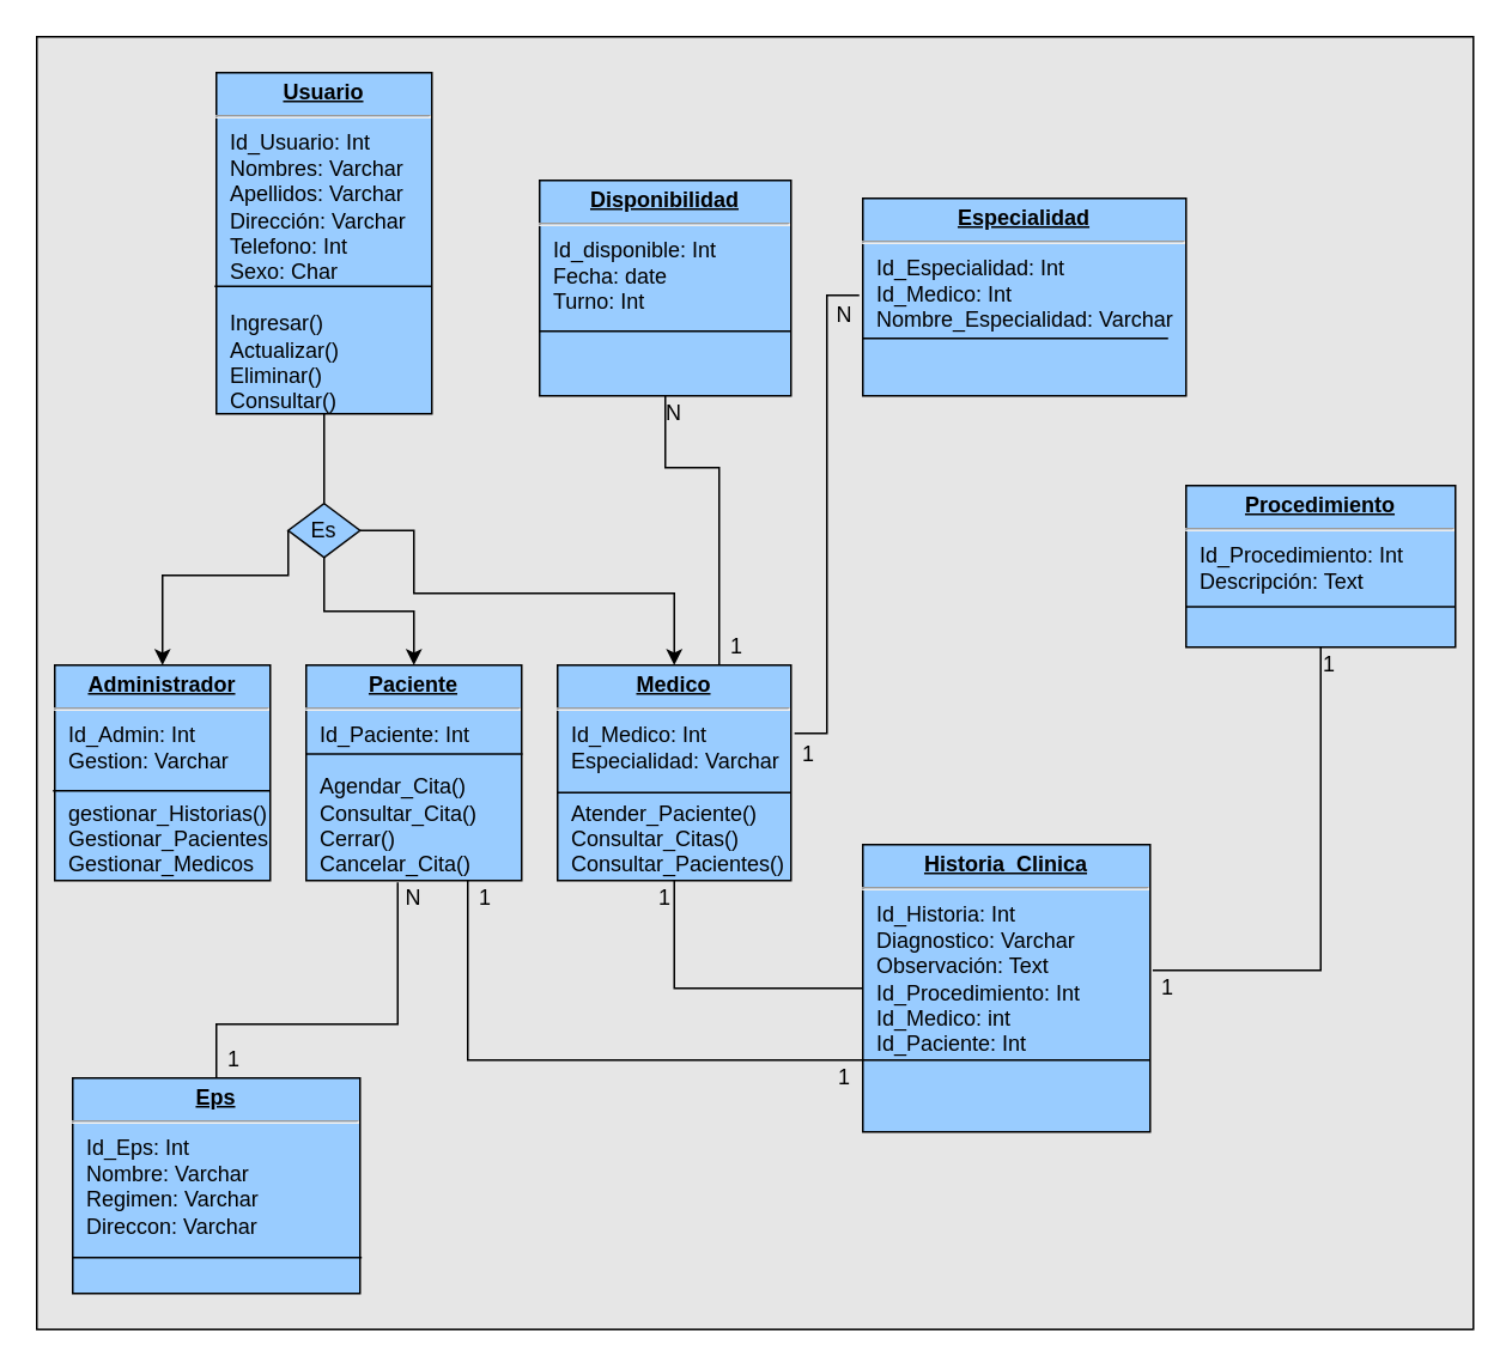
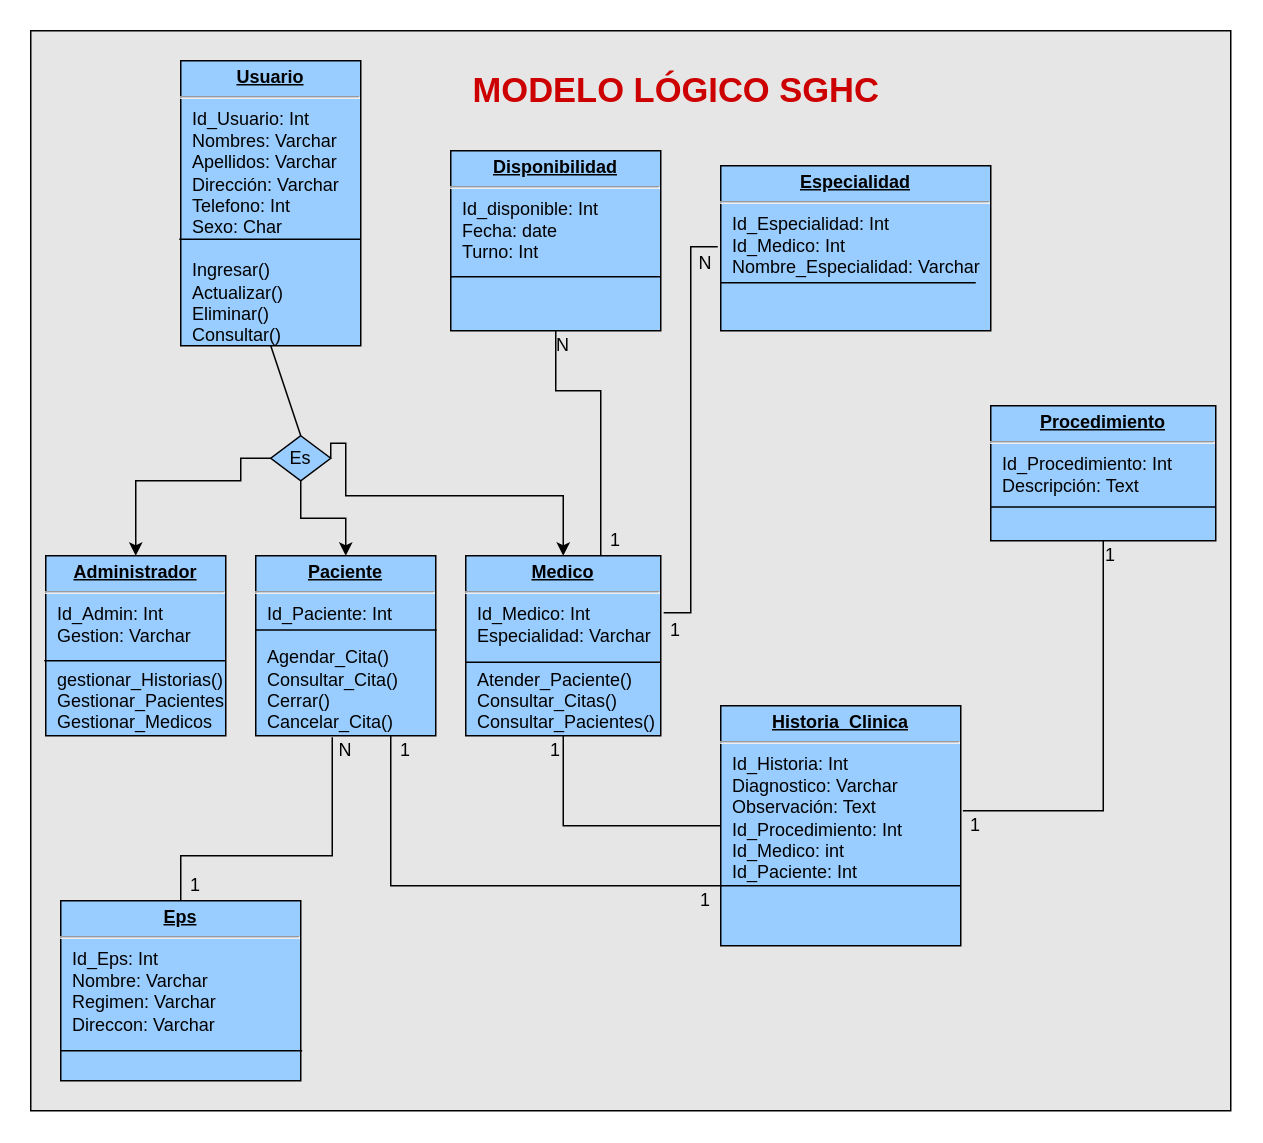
  <mxCell id="0" />
  <mxCell id="1" parent="0" />
  <mxCell id="2" value="" style="rounded=0;whiteSpace=wrap;html=1;fillColor=#E6E6E6;" vertex="1" parent="1"><mxGeometry x="20" y="20" width="800" height="720" as="geometry" /></mxCell>
  <mxCell id="3" value="&lt;p style=&quot;margin: 0px ; margin-top: 4px ; text-align: center ; text-decoration: underline&quot;&gt;&lt;b&gt;Usuario&lt;/b&gt;&lt;/p&gt;&lt;hr&gt;&lt;p style=&quot;margin: 0px ; margin-left: 8px&quot;&gt;Id_Usuario: Int&lt;br&gt;Nombres: Varchar&lt;br&gt;Apellidos: Varchar&lt;/p&gt;&lt;p style=&quot;margin: 0px ; margin-left: 8px&quot;&gt;Dirección: Varchar&lt;/p&gt;&lt;p style=&quot;margin: 0px ; margin-left: 8px&quot;&gt;Telefono: Int&lt;/p&gt;&lt;p style=&quot;margin: 0px ; margin-left: 8px&quot;&gt;Sexo: Char&lt;/p&gt;&lt;p style=&quot;margin: 0px ; margin-left: 8px&quot;&gt;&lt;br&gt;&lt;/p&gt;&lt;p style=&quot;margin: 0px ; margin-left: 8px&quot;&gt;Ingresar()&lt;/p&gt;&lt;p style=&quot;margin: 0px ; margin-left: 8px&quot;&gt;Actualizar()&lt;/p&gt;&lt;p style=&quot;margin: 0px ; margin-left: 8px&quot;&gt;Eliminar()&lt;/p&gt;&lt;p style=&quot;margin: 0px ; margin-left: 8px&quot;&gt;Consultar()&lt;/p&gt;" style="verticalAlign=top;align=left;overflow=fill;fontSize=12;fontFamily=Helvetica;html=1;fillColor=#99CCFF;" vertex="1" parent="1"><mxGeometry x="120" y="40" width="120" height="190" as="geometry" /></mxCell>
  <mxCell id="4" value="&lt;p style=&quot;margin: 0px ; margin-top: 4px ; text-align: center ; text-decoration: underline&quot;&gt;&lt;b&gt;Disponibilidad&lt;/b&gt;&lt;/p&gt;&lt;hr&gt;&lt;p style=&quot;margin: 0px ; margin-left: 8px&quot;&gt;Id_disponible: Int&lt;/p&gt;&lt;p style=&quot;margin: 0px ; margin-left: 8px&quot;&gt;Fecha: date&lt;br&gt;Turno: Int&lt;/p&gt;" style="verticalAlign=top;align=left;overflow=fill;fontSize=12;fontFamily=Helvetica;html=1;fillColor=#99CCFF;" vertex="1" parent="1"><mxGeometry x="300" y="100" width="140" height="120" as="geometry" /></mxCell>
  <mxCell id="5" value="&lt;p style=&quot;margin: 0px ; margin-top: 4px ; text-align: center ; text-decoration: underline&quot;&gt;&lt;b&gt;Administrador&lt;/b&gt;&lt;/p&gt;&lt;hr&gt;&lt;p style=&quot;margin: 0px ; margin-left: 8px&quot;&gt;Id_Admin: Int&lt;/p&gt;&lt;p style=&quot;margin: 0px ; margin-left: 8px&quot;&gt;Gestion: Varchar&lt;/p&gt;&lt;p style=&quot;margin: 0px ; margin-left: 8px&quot;&gt;&lt;br&gt;&lt;/p&gt;&lt;p style=&quot;margin: 0px ; margin-left: 8px&quot;&gt;gestionar_Historias()&lt;/p&gt;&lt;p style=&quot;margin: 0px ; margin-left: 8px&quot;&gt;Gestionar_Pacientes&lt;/p&gt;&lt;p style=&quot;margin: 0px ; margin-left: 8px&quot;&gt;Gestionar_Medicos&lt;/p&gt;" style="verticalAlign=top;align=left;overflow=fill;fontSize=12;fontFamily=Helvetica;html=1;fillColor=#99CCFF;" vertex="1" parent="1"><mxGeometry x="30" y="370" width="120" height="120" as="geometry" /></mxCell>
  <mxCell id="6" value="&lt;p style=&quot;margin: 0px ; margin-top: 4px ; text-align: center ; text-decoration: underline&quot;&gt;&lt;b&gt;Paciente&lt;/b&gt;&lt;/p&gt;&lt;hr&gt;&lt;p style=&quot;margin: 0px ; margin-left: 8px&quot;&gt;Id_Paciente: Int&lt;/p&gt;&lt;p style=&quot;margin: 0px ; margin-left: 8px&quot;&gt;&lt;br&gt;&lt;/p&gt;&lt;p style=&quot;margin: 0px ; margin-left: 8px&quot;&gt;Agendar_Cita()&lt;/p&gt;&lt;p style=&quot;margin: 0px ; margin-left: 8px&quot;&gt;Consultar_Cita()&lt;/p&gt;&lt;p style=&quot;margin: 0px ; margin-left: 8px&quot;&gt;Cerrar()&lt;/p&gt;&lt;p style=&quot;margin: 0px ; margin-left: 8px&quot;&gt;Cancelar_Cita()&lt;/p&gt;" style="verticalAlign=top;align=left;overflow=fill;fontSize=12;fontFamily=Helvetica;html=1;fillColor=#99CCFF;" vertex="1" parent="1"><mxGeometry x="170" y="370" width="120" height="120" as="geometry" /></mxCell>
  <mxCell id="7" value="&lt;p style=&quot;margin: 0px ; margin-top: 4px ; text-align: center ; text-decoration: underline&quot;&gt;&lt;b&gt;Medico&lt;/b&gt;&lt;/p&gt;&lt;hr&gt;&lt;p style=&quot;margin: 0px ; margin-left: 8px&quot;&gt;Id_Medico: Int&lt;/p&gt;&lt;p style=&quot;margin: 0px ; margin-left: 8px&quot;&gt;Especialidad: Varchar&lt;/p&gt;&lt;p style=&quot;margin: 0px ; margin-left: 8px&quot;&gt;&lt;br&gt;&lt;/p&gt;&lt;p style=&quot;margin: 0px ; margin-left: 8px&quot;&gt;Atender_Paciente()&lt;/p&gt;&lt;p style=&quot;margin: 0px ; margin-left: 8px&quot;&gt;Consultar_Citas()&lt;/p&gt;&lt;p style=&quot;margin: 0px ; margin-left: 8px&quot;&gt;Consultar_Pacientes()&lt;/p&gt;" style="verticalAlign=top;align=left;overflow=fill;fontSize=12;fontFamily=Helvetica;html=1;fillColor=#99CCFF;" vertex="1" parent="1"><mxGeometry x="310" y="370" width="130" height="120" as="geometry" /></mxCell>
  <mxCell id="8" value="&lt;p style=&quot;margin: 0px ; margin-top: 4px ; text-align: center ; text-decoration: underline&quot;&gt;&lt;b&gt;Especialidad&lt;/b&gt;&lt;/p&gt;&lt;hr&gt;&lt;p style=&quot;margin: 0px ; margin-left: 8px&quot;&gt;Id_Especialidad: Int&lt;/p&gt;&lt;p style=&quot;margin: 0px ; margin-left: 8px&quot;&gt;Id_Medico: Int&lt;/p&gt;&lt;p style=&quot;margin: 0px ; margin-left: 8px&quot;&gt;Nombre_Especialidad: Varchar&lt;/p&gt;&lt;span style=&quot;color: rgba(0 , 0 , 0 , 0) ; font-family: monospace ; font-size: 0px&quot;&gt;%3CmxGraphModel%3E%3Croot%3E%3CmxCell%20id%3D%220%22%2F%3E%3CmxCell%20id%3D%221%22%20parent%3D%220%22%2F%3E%3CmxCell%20id%3D%222%22%20value%3D%22%26lt%3Bp%20style%3D%26quot%3Bmargin%3A%200px%20%3B%20margin-top%3A%204px%20%3B%20text-align%3A%20center%20%3B%20text-decoration%3A%20underline%26quot%3B%26gt%3B%26lt%3Bb%26gt%3BMedico%26lt%3B%2Fb%26gt%3B%26lt%3B%2Fp%26gt%3B%26lt%3Bhr%26gt%3B%26lt%3Bp%20style%3D%26quot%3Bmargin%3A%200px%20%3B%20margin-left%3A%208px%26quot%3B%26gt%3BId_Medico%3A%20Integer%26lt%3B%2Fp%26gt%3B%26lt%3Bp%20style%3D%26quot%3Bmargin%3A%200px%20%3B%20margin-left%3A%208px%26quot%3B%26gt%3BEspecialidad%3A%20String%26lt%3B%2Fp%26gt%3B%26lt%3Bp%20style%3D%26quot%3Bmargin%3A%200px%20%3B%20margin-left%3A%208px%26quot%3B%26gt%3B%26lt%3Bbr%26gt%3B%26lt%3B%2Fp%26gt%3B%26lt%3Bp%20style%3D%26quot%3Bmargin%3A%200px%20%3B%20margin-left%3A%208px%26quot%3B%26gt%3BAtender_Paciente()%26lt%3B%2Fp%26gt%3B%26lt%3Bp%20style%3D%26quot%3Bmargin%3A%200px%20%3B%20margin-left%3A%208px%26quot%3B%26gt%3BConsultar_Citas()%26lt%3B%2Fp%26gt%3B%26lt%3Bp%20style%3D%26quot%3Bmargin%3A%200px%20%3B%20margin-left%3A%208px%26quot%3B%26gt%3BConsultar_Pacientes()%26lt%3B%2Fp%26gt%3B%22%20style%3D%22verticalAlign%3Dtop%3Balign%3Dleft%3Boverflow%3Dfill%3BfontSize%3D12%3BfontFamily%3DHelvetica%3Bhtml%3D1%3B%22%20vertex%3D%221%22%20parent%3D%221%22%3E%3CmxGeometry%20x%3D%22450%22%20y%3D%22570%22%20width%3D%22160%22%20height%3D%22120%22%20as%3D%22geometry%22%2F%3E%3C%2FmxCell%3E%3C%2Froot%3E%3C%2FmxGraphModel%3E&lt;/span&gt;" style="verticalAlign=top;align=left;overflow=fill;fontSize=12;fontFamily=Helvetica;html=1;fillColor=#99CCFF;" vertex="1" parent="1"><mxGeometry x="480" y="110" width="180" height="110" as="geometry" /></mxCell>
  <mxCell id="9" value="&lt;p style=&quot;margin: 0px ; margin-top: 4px ; text-align: center ; text-decoration: underline&quot;&gt;&lt;b&gt;Procedimiento&lt;/b&gt;&lt;/p&gt;&lt;hr&gt;&lt;p style=&quot;margin: 0px ; margin-left: 8px&quot;&gt;Id_Procedimiento: Int&lt;/p&gt;&lt;p style=&quot;margin: 0px ; margin-left: 8px&quot;&gt;Descripción: Text&lt;/p&gt;&lt;p style=&quot;margin: 0px ; margin-left: 8px&quot;&gt;&lt;br&gt;&lt;/p&gt;&lt;p style=&quot;margin: 0px ; margin-left: 8px&quot;&gt;&lt;br&gt;&lt;/p&gt;" style="verticalAlign=top;align=left;overflow=fill;fontSize=12;fontFamily=Helvetica;html=1;fillColor=#99CCFF;" vertex="1" parent="1"><mxGeometry x="660" y="270" width="150" height="90" as="geometry" /></mxCell>
  <mxCell id="10" value="&lt;p style=&quot;margin: 0px ; margin-top: 4px ; text-align: center ; text-decoration: underline&quot;&gt;&lt;b&gt;Historia_Clinica&lt;/b&gt;&lt;/p&gt;&lt;hr&gt;&lt;p style=&quot;margin: 0px ; margin-left: 8px&quot;&gt;Id_Historia: Int&lt;/p&gt;&lt;p style=&quot;margin: 0px ; margin-left: 8px&quot;&gt;Diagnostico: Varchar&lt;/p&gt;&lt;p style=&quot;margin: 0px ; margin-left: 8px&quot;&gt;Observación: Text&lt;/p&gt;&lt;p style=&quot;margin: 0px ; margin-left: 8px&quot;&gt;Id_Procedimiento: Int&lt;/p&gt;&lt;p style=&quot;margin: 0px ; margin-left: 8px&quot;&gt;Id_Medico: int&lt;/p&gt;&lt;p style=&quot;margin: 0px ; margin-left: 8px&quot;&gt;Id_Paciente: Int&lt;/p&gt;&lt;p style=&quot;margin: 0px ; margin-left: 8px&quot;&gt;&lt;br&gt;&lt;/p&gt;&lt;p style=&quot;margin: 0px ; margin-left: 8px&quot;&gt;&lt;br&gt;&lt;/p&gt;" style="verticalAlign=top;align=left;overflow=fill;fontSize=12;fontFamily=Helvetica;html=1;fillColor=#99CCFF;" vertex="1" parent="1"><mxGeometry x="480" y="470" width="160" height="160" as="geometry" /></mxCell>
  <mxCell id="11" value="&lt;p style=&quot;margin: 0px ; margin-top: 4px ; text-align: center ; text-decoration: underline&quot;&gt;&lt;b&gt;Eps&lt;/b&gt;&lt;/p&gt;&lt;hr&gt;&lt;p style=&quot;margin: 0px ; margin-left: 8px&quot;&gt;Id_Eps: Int&lt;/p&gt;&lt;p style=&quot;margin: 0px ; margin-left: 8px&quot;&gt;Nombre: Varchar&lt;/p&gt;&lt;p style=&quot;margin: 0px ; margin-left: 8px&quot;&gt;Regimen: Varchar&lt;/p&gt;&lt;p style=&quot;margin: 0px ; margin-left: 8px&quot;&gt;Direccon: Varchar&lt;/p&gt;&lt;p style=&quot;margin: 0px ; margin-left: 8px&quot;&gt;&lt;br&gt;&lt;/p&gt;" style="verticalAlign=top;align=left;overflow=fill;fontSize=12;fontFamily=Helvetica;html=1;fillColor=#99CCFF;" vertex="1" parent="1"><mxGeometry x="40" y="600" width="160" height="120" as="geometry" /></mxCell>
  <mxCell id="12" style="edgeStyle=orthogonalEdgeStyle;rounded=0;orthogonalLoop=1;jettySize=auto;html=1;exitX=0;exitY=0.5;exitDx=0;exitDy=0;entryX=0.5;entryY=0;entryDx=0;entryDy=0;" edge="1" parent="1" source="15" target="5"><mxGeometry relative="1" as="geometry"><Array as="points"><mxPoint x="160" y="320" /><mxPoint x="90" y="320" /></Array></mxGeometry></mxCell>
  <mxCell id="13" style="edgeStyle=orthogonalEdgeStyle;rounded=0;orthogonalLoop=1;jettySize=auto;html=1;exitX=0.5;exitY=1;exitDx=0;exitDy=0;entryX=0.5;entryY=0;entryDx=0;entryDy=0;" edge="1" parent="1" source="15" target="6"><mxGeometry relative="1" as="geometry" /></mxCell>
  <mxCell id="14" style="edgeStyle=orthogonalEdgeStyle;rounded=0;orthogonalLoop=1;jettySize=auto;html=1;exitX=1;exitY=0.5;exitDx=0;exitDy=0;entryX=0.5;entryY=0;entryDx=0;entryDy=0;" edge="1" parent="1" source="15" target="7"><mxGeometry relative="1" as="geometry"><Array as="points"><mxPoint x="230" y="295" /><mxPoint x="230" y="330" /><mxPoint x="375" y="330" /></Array></mxGeometry></mxCell>
- <mxCell id="15" value="Es" style="shape=rhombus;perimeter=rhombusPerimeter;whiteSpace=wrap;html=1;align=center;fillColor=#99CCFF;" vertex="1" parent="1"><mxGeometry x="160" y="280" width="40" height="30" as="geometry" /></mxCell>
+ <mxCell id="15" value="Es" style="shape=rhombus;perimeter=rhombusPerimeter;whiteSpace=wrap;html=1;align=center;fillColor=#99CCFF;" vertex="1" parent="1"><mxGeometry x="180" y="290" width="40" height="30" as="geometry" /></mxCell>
  <mxCell id="16" value="" style="endArrow=none;html=1;rounded=0;entryX=0.5;entryY=1;entryDx=0;entryDy=0;exitX=0.5;exitY=0;exitDx=0;exitDy=0;" edge="1" parent="1" source="15" target="3"><mxGeometry relative="1" as="geometry"><mxPoint x="90" y="279" as="sourcePoint" /><mxPoint x="250" y="279" as="targetPoint" /></mxGeometry></mxCell>
  <mxCell id="17" value="" style="endArrow=none;html=1;rounded=0;entryX=0.5;entryY=1;entryDx=0;entryDy=0;exitX=1.009;exitY=0.438;exitDx=0;exitDy=0;exitPerimeter=0;" edge="1" parent="1" source="10" target="9"><mxGeometry relative="1" as="geometry"><mxPoint x="780" y="480" as="sourcePoint" /><mxPoint x="780" y="430" as="targetPoint" /><Array as="points"><mxPoint x="735" y="540" /></Array></mxGeometry></mxCell>
  <mxCell id="18" value="" style="endArrow=none;html=1;rounded=0;exitX=1.015;exitY=0.317;exitDx=0;exitDy=0;exitPerimeter=0;" edge="1" parent="1" source="7"><mxGeometry relative="1" as="geometry"><mxPoint x="459" y="390" as="sourcePoint" /><mxPoint x="478" y="164" as="targetPoint" /><Array as="points"><mxPoint x="460" y="408" /><mxPoint x="460" y="164" /></Array></mxGeometry></mxCell>
  <mxCell id="19" value="" style="endArrow=none;html=1;rounded=0;exitX=0.5;exitY=0;exitDx=0;exitDy=0;entryX=0.5;entryY=1;entryDx=0;entryDy=0;" edge="1" parent="1" target="4"><mxGeometry relative="1" as="geometry"><mxPoint x="400" y="370" as="sourcePoint" /><mxPoint x="360" y="260" as="targetPoint" /><Array as="points"><mxPoint x="400" y="260" /><mxPoint x="370" y="260" /></Array></mxGeometry></mxCell>
  <mxCell id="20" value="" style="endArrow=none;html=1;rounded=0;entryX=0;entryY=0.75;entryDx=0;entryDy=0;exitX=0.75;exitY=1;exitDx=0;exitDy=0;" edge="1" parent="1" source="6" target="10"><mxGeometry relative="1" as="geometry"><mxPoint x="340" y="650" as="sourcePoint" /><mxPoint x="340" y="600" as="targetPoint" /><Array as="points"><mxPoint x="260" y="590" /></Array></mxGeometry></mxCell>
  <mxCell id="21" value="" style="endArrow=none;html=1;rounded=0;entryX=0.5;entryY=1;entryDx=0;entryDy=0;" edge="1" parent="1" source="10" target="7"><mxGeometry relative="1" as="geometry"><mxPoint x="490" y="550" as="sourcePoint" /><mxPoint x="510" y="500" as="targetPoint" /><Array as="points"><mxPoint x="375" y="550" /></Array></mxGeometry></mxCell>
  <mxCell id="22" value="" style="endArrow=none;html=1;rounded=0;entryX=0.425;entryY=1.008;entryDx=0;entryDy=0;exitX=0.5;exitY=0;exitDx=0;exitDy=0;entryPerimeter=0;" edge="1" parent="1" source="11" target="6"><mxGeometry relative="1" as="geometry"><mxPoint x="210" y="580" as="sourcePoint" /><mxPoint x="210" y="530" as="targetPoint" /><Array as="points"><mxPoint x="120" y="570" /><mxPoint x="221" y="570" /></Array></mxGeometry></mxCell>
  <mxCell id="23" value="1" style="text;html=1;strokeColor=none;fillColor=none;align=center;verticalAlign=middle;whiteSpace=wrap;rounded=0;" vertex="1" parent="1"><mxGeometry x="440" y="410" width="20" height="20" as="geometry" /></mxCell>
  <mxCell id="24" value="1" style="text;html=1;strokeColor=none;fillColor=none;align=center;verticalAlign=middle;whiteSpace=wrap;rounded=0;" vertex="1" parent="1"><mxGeometry x="460" y="590" width="20" height="20" as="geometry" /></mxCell>
  <mxCell id="25" value="1" style="text;html=1;strokeColor=none;fillColor=none;align=center;verticalAlign=middle;whiteSpace=wrap;rounded=0;" vertex="1" parent="1"><mxGeometry x="360" y="490" width="20" height="20" as="geometry" /></mxCell>
  <mxCell id="26" value="1" style="text;html=1;strokeColor=none;fillColor=none;align=center;verticalAlign=middle;whiteSpace=wrap;rounded=0;" vertex="1" parent="1"><mxGeometry x="260" y="490" width="20" height="20" as="geometry" /></mxCell>
  <mxCell id="27" value="1" style="text;html=1;strokeColor=none;fillColor=none;align=center;verticalAlign=middle;whiteSpace=wrap;rounded=0;" vertex="1" parent="1"><mxGeometry x="400" y="350" width="20" height="20" as="geometry" /></mxCell>
  <mxCell id="28" value="1" style="text;html=1;strokeColor=none;fillColor=none;align=center;verticalAlign=middle;whiteSpace=wrap;rounded=0;" vertex="1" parent="1"><mxGeometry x="640" y="540" width="20" height="20" as="geometry" /></mxCell>
  <mxCell id="29" value="1" style="text;html=1;strokeColor=none;fillColor=none;align=center;verticalAlign=middle;whiteSpace=wrap;rounded=0;" vertex="1" parent="1"><mxGeometry x="730" y="360" width="20" height="20" as="geometry" /></mxCell>
  <mxCell id="30" value="N" style="text;html=1;strokeColor=none;fillColor=none;align=center;verticalAlign=middle;whiteSpace=wrap;rounded=0;" vertex="1" parent="1"><mxGeometry x="460" y="165" width="20" height="20" as="geometry" /></mxCell>
  <mxCell id="31" value="N" style="text;html=1;strokeColor=none;fillColor=none;align=center;verticalAlign=middle;whiteSpace=wrap;rounded=0;" vertex="1" parent="1"><mxGeometry x="365" y="220" width="20" height="20" as="geometry" /></mxCell>
  <mxCell id="32" value="1" style="text;html=1;strokeColor=none;fillColor=none;align=center;verticalAlign=middle;whiteSpace=wrap;rounded=0;" vertex="1" parent="1"><mxGeometry x="120" y="580" width="20" height="20" as="geometry" /></mxCell>
  <mxCell id="33" value="N" style="text;html=1;strokeColor=none;fillColor=none;align=center;verticalAlign=middle;whiteSpace=wrap;rounded=0;" vertex="1" parent="1"><mxGeometry x="220" y="490" width="20" height="20" as="geometry" /></mxCell>
  <mxCell id="34" value="" style="endArrow=none;html=1;rounded=0;" edge="1" parent="1"><mxGeometry relative="1" as="geometry"><mxPoint x="119" y="159" as="sourcePoint" /><mxPoint x="240" y="159" as="targetPoint" /></mxGeometry></mxCell>
  <mxCell id="35" value="" style="endArrow=none;html=1;rounded=0;entryX=1;entryY=0.7;entryDx=0;entryDy=0;entryPerimeter=0;" edge="1" parent="1" target="4"><mxGeometry relative="1" as="geometry"><mxPoint x="300" y="184" as="sourcePoint" /><mxPoint x="420" y="185" as="targetPoint" /></mxGeometry></mxCell>
  <mxCell id="36" value="" style="endArrow=none;html=1;rounded=0;" edge="1" parent="1"><mxGeometry relative="1" as="geometry"><mxPoint x="480" y="188" as="sourcePoint" /><mxPoint x="650" y="188" as="targetPoint" /></mxGeometry></mxCell>
  <mxCell id="37" value="" style="endArrow=none;html=1;rounded=0;entryX=1;entryY=0.75;entryDx=0;entryDy=0;exitX=0;exitY=0.75;exitDx=0;exitDy=0;" edge="1" parent="1" source="9" target="9"><mxGeometry relative="1" as="geometry"><mxPoint x="660" y="338" as="sourcePoint" /><mxPoint x="781" y="340" as="targetPoint" /></mxGeometry></mxCell>
  <mxCell id="38" value="" style="endArrow=none;html=1;rounded=0;entryX=1;entryY=0.75;entryDx=0;entryDy=0;exitX=1;exitY=0;exitDx=0;exitDy=0;" edge="1" parent="1" source="24" target="10"><mxGeometry relative="1" as="geometry"><mxPoint x="490" y="590" as="sourcePoint" /><mxPoint x="611" y="590" as="targetPoint" /></mxGeometry></mxCell>
  <mxCell id="39" value="" style="endArrow=none;html=1;rounded=0;" edge="1" parent="1"><mxGeometry relative="1" as="geometry"><mxPoint x="310" y="441" as="sourcePoint" /><mxPoint x="440" y="441" as="targetPoint" /></mxGeometry></mxCell>
  <mxCell id="40" value="" style="endArrow=none;html=1;rounded=0;" edge="1" parent="1"><mxGeometry relative="1" as="geometry"><mxPoint x="169.5" y="419.5" as="sourcePoint" /><mxPoint x="290.5" y="419.5" as="targetPoint" /></mxGeometry></mxCell>
  <mxCell id="41" value="" style="endArrow=none;html=1;rounded=0;" edge="1" parent="1"><mxGeometry relative="1" as="geometry"><mxPoint x="29" y="440" as="sourcePoint" /><mxPoint x="150" y="440" as="targetPoint" /></mxGeometry></mxCell>
  <mxCell id="42" value="" style="endArrow=none;html=1;rounded=0;entryX=1.006;entryY=0.833;entryDx=0;entryDy=0;entryPerimeter=0;" edge="1" parent="1" target="11"><mxGeometry relative="1" as="geometry"><mxPoint x="40" y="700" as="sourcePoint" /><mxPoint x="161" y="700" as="targetPoint" /></mxGeometry></mxCell>
+ <mxCell id="43" value="&lt;font size=&quot;1&quot; color=&quot;#cc0000&quot;&gt;&lt;b style=&quot;font-size: 23px&quot;&gt;MODELO LÓGICO SGHC&lt;/b&gt;&lt;/font&gt;" style="text;html=1;strokeColor=none;fillColor=none;align=center;verticalAlign=middle;whiteSpace=wrap;rounded=0;" vertex="1" parent="1"><mxGeometry x="312.5" y="50" width="275" height="20" as="geometry" /></mxCell>
